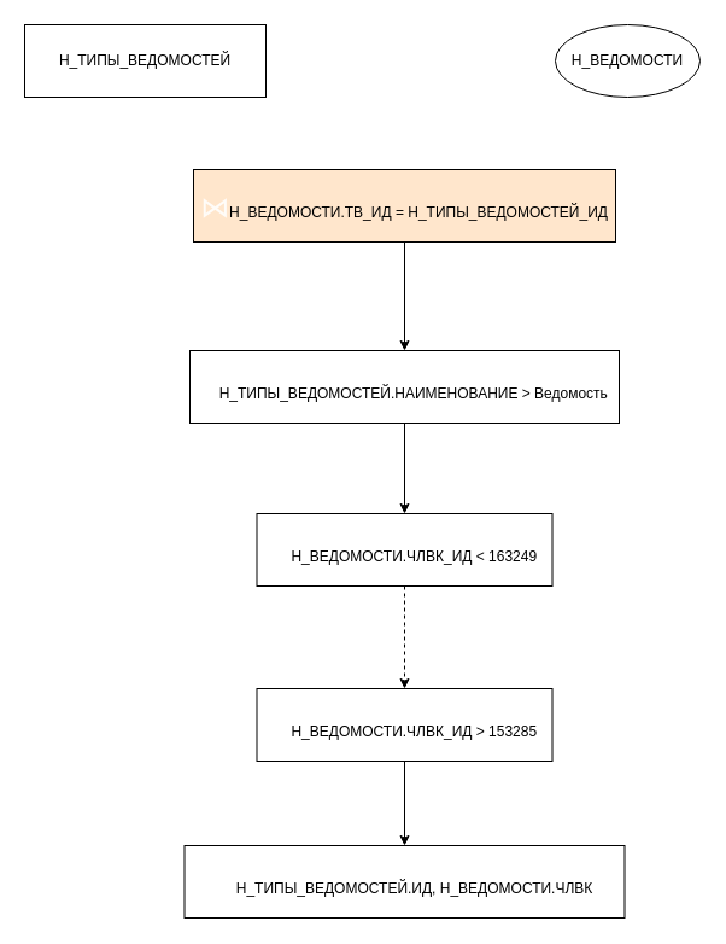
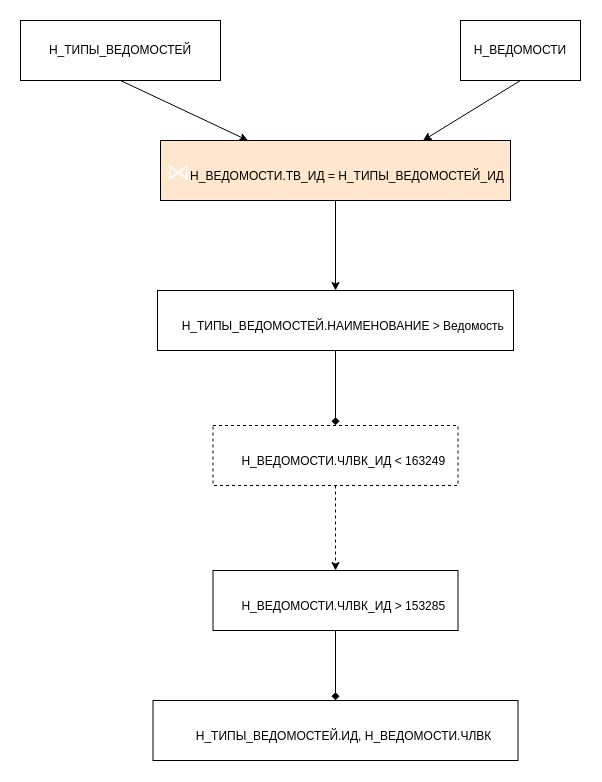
  <mxCell id="0" />
  <mxCell id="1" parent="0" />
  <mxCell id="2" value="Н_ТИПЫ_ВЕДОМОСТЕЙ" style="rounded=0;whiteSpace=wrap;html=1;" parent="1" vertex="1"><mxGeometry x="20" y="20" width="200" height="60" as="geometry" /></mxCell>
- <mxCell id="3" value="Н_ВЕДОМОСТИ" style="ellipse;whiteSpace=wrap;html=1;" parent="1" vertex="1"><mxGeometry x="460" y="20" width="120" height="60" as="geometry" /></mxCell>
+ <mxCell id="3" value="Н_ВЕДОМОСТИ" style="rounded=0;whiteSpace=wrap;html=1;" parent="1" vertex="1"><mxGeometry x="460" y="20" width="120" height="60" as="geometry" /></mxCell>
  <mxCell id="4" value="&lt;span style=&quot;color: rgba(255, 255, 255, 0.85); font-family: &amp;quot;Helvetica Neue&amp;quot;; text-align: start; background-color: initial;&quot;&gt;&lt;font style=&quot;font-size: 24px;&quot;&gt;⋈&lt;/font&gt;&lt;/span&gt;Н_ВЕДОМОСТИ.ТВ_ИД = Н_ТИПЫ_ВЕДОМОСТЕЙ_ИД" style="rounded=0;whiteSpace=wrap;html=1;fillColor=#ffe6cc;" parent="1" vertex="1"><mxGeometry x="160" y="140" width="350" height="60" as="geometry" /></mxCell>
+ <mxCell id="5" value="" style="endArrow=classic;html=1;rounded=0;exitX=0.5;exitY=1;exitDx=0;exitDy=0;entryX=0.75;entryY=0;entryDx=0;entryDy=0;" parent="1" source="3" target="4" edge="1"><mxGeometry width="50" height="50" relative="1" as="geometry"><mxPoint x="300" y="200" as="sourcePoint" /><mxPoint x="350" y="150" as="targetPoint" /></mxGeometry></mxCell>
+ <mxCell id="6" value="" style="endArrow=classic;html=1;rounded=0;exitX=0.5;exitY=1;exitDx=0;exitDy=0;entryX=0.25;entryY=0;entryDx=0;entryDy=0;" parent="1" source="2" target="4" edge="1"><mxGeometry width="50" height="50" relative="1" as="geometry"><mxPoint x="300" y="200" as="sourcePoint" /><mxPoint x="350" y="150" as="targetPoint" /></mxGeometry></mxCell>
  <mxCell id="7" value="&lt;span style=&quot;color: rgba(255, 255, 255, 0.85); font-family: &amp;quot;Helvetica Neue&amp;quot;; text-align: start; background-color: initial;&quot;&gt;&lt;font style=&quot;font-size: 24px;&quot;&gt;σ&lt;/font&gt;&lt;/span&gt;Н_ТИПЫ_ВЕДОМОСТЕЙ.НАИМЕНОВАНИЕ &amp;gt; Ведомость" style="rounded=0;whiteSpace=wrap;html=1;" parent="1" vertex="1"><mxGeometry x="157" y="290" width="356" height="60" as="geometry" /></mxCell>
  <mxCell id="8" value="" style="endArrow=classic;html=1;rounded=0;exitX=0.5;exitY=1;exitDx=0;exitDy=0;entryX=0.5;entryY=0;entryDx=0;entryDy=0;" parent="1" source="4" target="7" edge="1"><mxGeometry width="50" height="50" relative="1" as="geometry"><mxPoint x="300" y="200" as="sourcePoint" /><mxPoint x="350" y="150" as="targetPoint" /></mxGeometry></mxCell>
- <mxCell id="9" value="&lt;span style=&quot;color: rgba(255, 255, 255, 0.85); font-family: &amp;quot;Helvetica Neue&amp;quot;; text-align: start; background-color: initial;&quot;&gt;&lt;font style=&quot;font-size: 24px;&quot;&gt;σ&lt;/font&gt;&lt;/span&gt;Н_ВЕДОМОСТИ.ЧЛВК_ИД &amp;lt; 163249" style="rounded=0;whiteSpace=wrap;html=1;" parent="1" vertex="1"><mxGeometry x="212.5" y="425" width="245" height="60" as="geometry" /></mxCell>
- <mxCell id="10" value="" style="endArrow=classic;html=1;rounded=0;exitX=0.5;exitY=1;exitDx=0;exitDy=0;entryX=0.5;entryY=0;entryDx=0;entryDy=0;" parent="1" source="7" target="9" edge="1"><mxGeometry width="50" height="50" relative="1" as="geometry"><mxPoint x="300" y="450" as="sourcePoint" /><mxPoint x="350" y="400" as="targetPoint" /></mxGeometry></mxCell>
+ <mxCell id="9" value="&lt;span style=&quot;color: rgba(255, 255, 255, 0.85); font-family: &amp;quot;Helvetica Neue&amp;quot;; text-align: start; background-color: initial;&quot;&gt;&lt;font style=&quot;font-size: 24px;&quot;&gt;σ&lt;/font&gt;&lt;/span&gt;Н_ВЕДОМОСТИ.ЧЛВК_ИД &amp;lt; 163249" style="rounded=0;whiteSpace=wrap;html=1;dashed=1;" parent="1" vertex="1"><mxGeometry x="212.5" y="425" width="245" height="60" as="geometry" /></mxCell>
+ <mxCell id="10" value="" style="endArrow=diamond;html=1;rounded=0;exitX=0.5;exitY=1;exitDx=0;exitDy=0;entryX=0.5;entryY=0;entryDx=0;entryDy=0;" parent="1" source="7" target="9" edge="1"><mxGeometry width="50" height="50" relative="1" as="geometry"><mxPoint x="300" y="450" as="sourcePoint" /><mxPoint x="350" y="400" as="targetPoint" /></mxGeometry></mxCell>
  <mxCell id="11" value="&lt;span style=&quot;color: rgba(255, 255, 255, 0.85); font-family: &amp;quot;Helvetica Neue&amp;quot;; text-align: start; background-color: initial;&quot;&gt;&lt;font style=&quot;font-size: 24px;&quot;&gt;σ&lt;/font&gt;&lt;/span&gt;Н_ВЕДОМОСТИ.ЧЛВК_ИД &amp;gt; 153285" style="rounded=0;whiteSpace=wrap;html=1;" parent="1" vertex="1"><mxGeometry x="212.5" y="570" width="245" height="60" as="geometry" /></mxCell>
  <mxCell id="12" value="" style="endArrow=classic;html=1;rounded=0;exitX=0.5;exitY=1;exitDx=0;exitDy=0;entryX=0.5;entryY=0;entryDx=0;entryDy=0;dashed=1;" parent="1" source="9" target="11" edge="1"><mxGeometry width="50" height="50" relative="1" as="geometry"><mxPoint x="300" y="450" as="sourcePoint" /><mxPoint x="350" y="400" as="targetPoint" /></mxGeometry></mxCell>
  <mxCell id="13" value="&lt;span style=&quot;color: rgba(255, 255, 255, 0.85); font-family: &amp;quot;Helvetica Neue&amp;quot;; text-align: start; background-color: initial;&quot;&gt;&lt;font style=&quot;font-size: 24px;&quot;&gt;π&lt;/font&gt;&lt;/span&gt;Н_ТИПЫ_ВЕДОМОСТЕЙ.ИД, Н_ВЕДОМОСТИ.ЧЛВК" style="rounded=0;whiteSpace=wrap;html=1;" parent="1" vertex="1"><mxGeometry x="152.5" y="700" width="365" height="60" as="geometry" /></mxCell>
- <mxCell id="14" value="" style="endArrow=classic;html=1;rounded=0;exitX=0.5;exitY=1;exitDx=0;exitDy=0;entryX=0.5;entryY=0;entryDx=0;entryDy=0;" parent="1" source="11" target="13" edge="1"><mxGeometry width="50" height="50" relative="1" as="geometry"><mxPoint x="300" y="760" as="sourcePoint" /><mxPoint x="350" y="710" as="targetPoint" /></mxGeometry></mxCell>
+ <mxCell id="14" value="" style="endArrow=diamond;html=1;rounded=0;exitX=0.5;exitY=1;exitDx=0;exitDy=0;entryX=0.5;entryY=0;entryDx=0;entryDy=0;" parent="1" source="11" target="13" edge="1"><mxGeometry width="50" height="50" relative="1" as="geometry"><mxPoint x="300" y="760" as="sourcePoint" /><mxPoint x="350" y="710" as="targetPoint" /></mxGeometry></mxCell>
